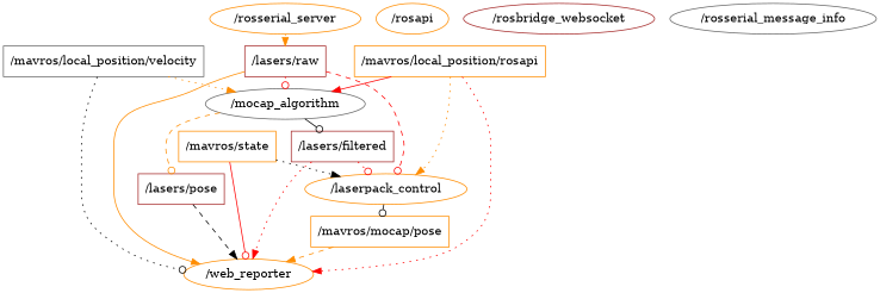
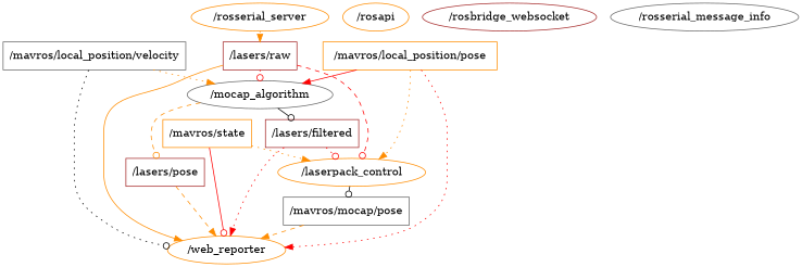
  digraph {
    compound=True
    rank=same
    rankdir=TB
    ranksep=0.2
    node [color=darkorange shape=box]
    edge [arrowhead=normal color=red penwidth=1 style=dotted]
    n1 [color=brown height=0.5 label="/lasers/filtered" width=1.3056]
    n2 [height=0.5 label="/web_reporter" shape=ellipse width=1.661]
    n3 [height=0.5 label="/laserpack_control" shape=ellipse width=2.0943]
-   n4 [height=0.5 label="/mavros/mocap/pose" width=1.8056]
+   n4 [color=gray40 height=0.5 label="/mavros/mocap/pose" width=1.8056]
    n5 [color=brown height=0.5 label="/lasers/raw" width=1.0417]
    n6 [color=gray40 height=0.5 label="/mocap_algorithm" shape=ellipse width=2.2387]
    n7 [color=brown height=0.5 label="/lasers/pose" width=1.1111]
    n8 [color=gray40 height=0.5 label="/mavros/local_position/velocity" width=2.6111]
    n9 [height=0.5 label="/mavros/state" width=1.2361]
-   n10 [height=0.5 label="/mavros/local_position/rosapi" width=2.3611]
+   n10 [height=0.5 label="/mavros/local_position/pose" width=2.3611]
    n11 [height=0.5 label="/rosapi" shape=ellipse width=0.95686]
    n12 [height=0.5 label="/rosserial_server" shape=ellipse width=1.9137]
    n13 [color=brown height=0.5 label="/rosbridge_websocket" shape=ellipse width=2.4373]
    n14 [color=gray40 height=0.5 label="/rosserial_message_info" shape=ellipse width=2.672]
    n1 -> n2
    n1 -> n3 [arrowhead=odot]
    n3 -> n4 [arrowhead=odot color=black style=solid]
    n4 -> n2 [color=darkorange style=dashed]
    n5 -> n2 [color=darkorange style=solid]
    n5 -> n3 [arrowhead=odot style=dashed]
    n5 -> n6 [arrowhead=odot]
    n6 -> n1 [arrowhead=odot color=black style=solid]
    n6 -> n7 [arrowhead=odot color=darkorange style=dashed]
-   n7 -> n2 [color=black style=dashed]
+   n7 -> n2 [color=darkorange style=dashed]
    n8 -> n2 [arrowhead=odot color=black]
    n8 -> n6 [color=darkorange]
    n9 -> n2 [arrowhead=odot style=solid]
-   n9 -> n3 [color=black]
+   n9 -> n3 [color=darkorange]
    n10 -> n2
    n10 -> n3 [color=darkorange]
    n10 -> n6 [style=solid]
    n12 -> n5 [color=darkorange]
  }
